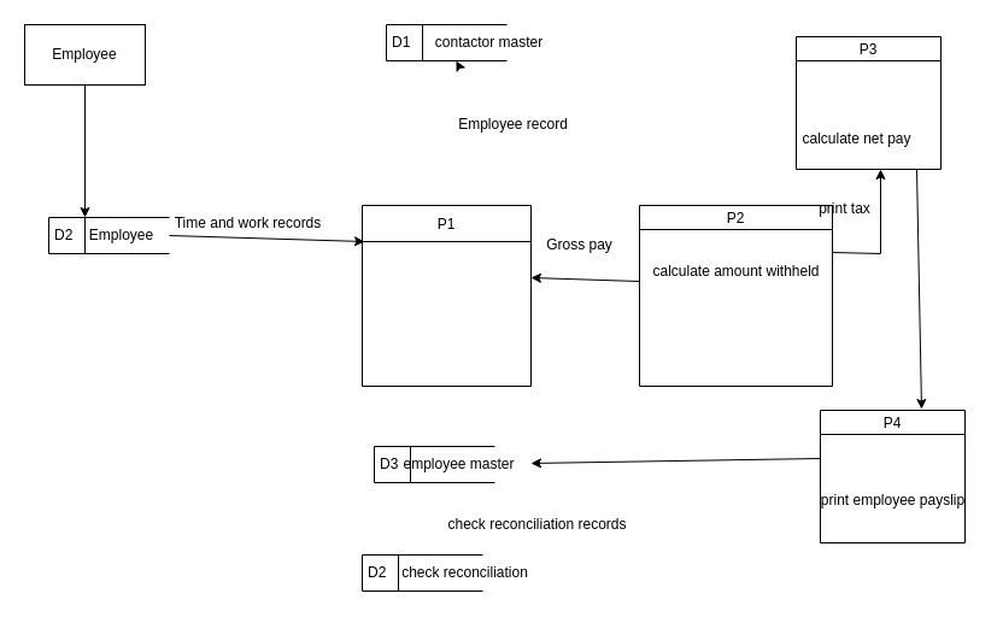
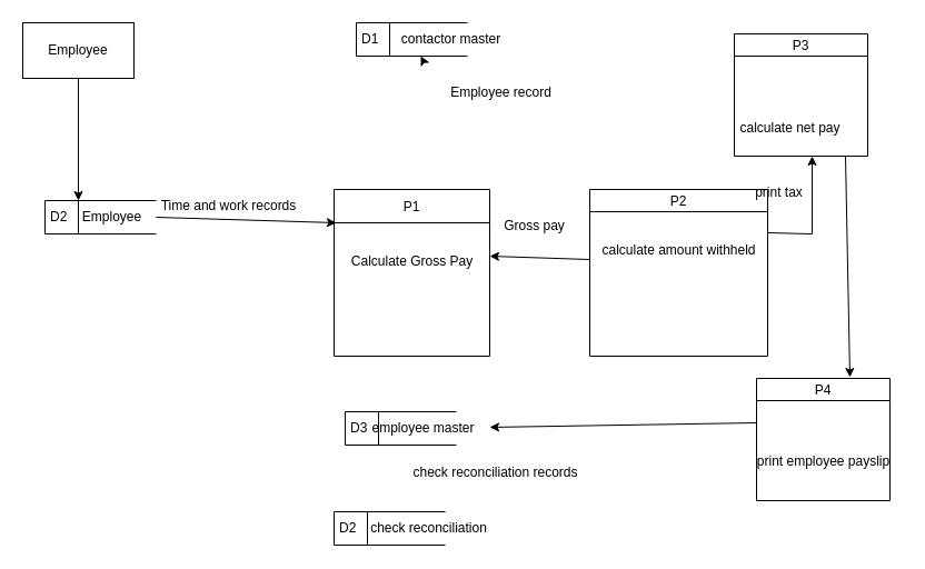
  <mxCell id="0" />
  <mxCell id="1" parent="0" />
  <mxCell id="2" value="Employee" style="html=1;dashed=0;whiteSpace=wrap;" vertex="1" parent="1"><mxGeometry x="20" y="20" width="100" height="50" as="geometry" /></mxCell>
  <mxCell id="3" value="D1" style="html=1;dashed=0;whiteSpace=wrap;shape=mxgraph.dfd.dataStoreID;align=left;spacingLeft=3;points=[[0,0],[0.5,0],[1,0],[0,0.5],[1,0.5],[0,1],[0.5,1],[1,1]];" vertex="1" parent="1"><mxGeometry x="320" y="20" width="100" height="30" as="geometry" /></mxCell>
  <mxCell id="4" value="P1" style="swimlane;fontStyle=0;childLayout=stackLayout;horizontal=1;startSize=30;fillColor=#ffffff;horizontalStack=0;resizeParent=1;resizeParentMax=0;resizeLast=0;collapsible=0;marginBottom=0;swimlaneFillColor=#ffffff;" vertex="1" parent="1"><mxGeometry x="300" y="170" width="140" height="150" as="geometry" /></mxCell>
  <mxCell id="5" value="P2" style="swimlane;fontStyle=0;childLayout=stackLayout;horizontal=1;startSize=20;fillColor=#ffffff;horizontalStack=0;resizeParent=1;resizeParentMax=0;resizeLast=0;collapsible=0;marginBottom=0;swimlaneFillColor=#ffffff;" vertex="1" parent="1"><mxGeometry x="530" y="170" width="160" height="150" as="geometry" /></mxCell>
  <mxCell id="6" value="P3" style="swimlane;fontStyle=0;childLayout=stackLayout;horizontal=1;startSize=20;fillColor=#ffffff;horizontalStack=0;resizeParent=1;resizeParentMax=0;resizeLast=0;collapsible=0;marginBottom=0;swimlaneFillColor=#ffffff;" vertex="1" parent="1"><mxGeometry x="660" y="30" width="120" height="110" as="geometry" /></mxCell>
  <mxCell id="7" value="P4" style="swimlane;fontStyle=0;childLayout=stackLayout;horizontal=1;startSize=20;fillColor=#ffffff;horizontalStack=0;resizeParent=1;resizeParentMax=0;resizeLast=0;collapsible=0;marginBottom=0;swimlaneFillColor=#ffffff;" vertex="1" parent="1"><mxGeometry x="680" y="340" width="120" height="110" as="geometry" /></mxCell>
+ <mxCell id="8" value="Calculate Gross Pay" style="text;html=1;align=center;verticalAlign=middle;resizable=0;points=[];autosize=1;strokeColor=none;fillColor=none;" vertex="1" parent="1"><mxGeometry x="320" y="220" width="100" height="30" as="geometry" /></mxCell>
  <mxCell id="9" value="calculate amount withheld" style="text;html=1;align=center;verticalAlign=middle;resizable=0;points=[];autosize=1;strokeColor=none;fillColor=none;" vertex="1" parent="1"><mxGeometry x="530" y="210" width="160" height="30" as="geometry" /></mxCell>
  <mxCell id="10" value="contactor master" style="text;html=1;align=center;verticalAlign=middle;resizable=0;points=[];autosize=1;strokeColor=none;fillColor=none;" vertex="1" parent="1"><mxGeometry x="350" y="20" width="110" height="30" as="geometry" /></mxCell>
  <mxCell id="11" value="D2" style="html=1;dashed=0;whiteSpace=wrap;shape=mxgraph.dfd.dataStoreID;align=left;spacingLeft=3;points=[[0,0],[0.5,0],[1,0],[0,0.5],[1,0.5],[0,1],[0.5,1],[1,1]];" vertex="1" parent="1"><mxGeometry x="300" y="460" width="100" height="30" as="geometry" /></mxCell>
  <mxCell id="12" value="check reconciliation" style="text;html=1;align=center;verticalAlign=middle;resizable=0;points=[];autosize=1;strokeColor=none;fillColor=none;" vertex="1" parent="1"><mxGeometry x="320" y="460" width="130" height="30" as="geometry" /></mxCell>
  <mxCell id="13" value="calculate net pay" style="text;html=1;align=center;verticalAlign=middle;resizable=0;points=[];autosize=1;strokeColor=none;fillColor=none;" vertex="1" parent="1"><mxGeometry x="650" y="100" width="120" height="30" as="geometry" /></mxCell>
  <mxCell id="14" value="print employee payslip" style="text;html=1;align=center;verticalAlign=middle;resizable=0;points=[];autosize=1;strokeColor=none;fillColor=none;" vertex="1" parent="1"><mxGeometry x="670" y="400" width="140" height="30" as="geometry" /></mxCell>
  <mxCell id="15" value="D2" style="html=1;dashed=0;whiteSpace=wrap;shape=mxgraph.dfd.dataStoreID;align=left;spacingLeft=3;points=[[0,0],[0.5,0],[1,0],[0,0.5],[1,0.5],[0,1],[0.5,1],[1,1]];" vertex="1" parent="1"><mxGeometry x="40" y="180" width="100" height="30" as="geometry" /></mxCell>
  <mxCell id="16" value="Time and work records" style="text;html=1;align=center;verticalAlign=middle;resizable=0;points=[];autosize=1;strokeColor=none;fillColor=none;" vertex="1" parent="1"><mxGeometry x="130" y="170" width="150" height="30" as="geometry" /></mxCell>
  <mxCell id="17" value="" style="endArrow=classic;html=1;rounded=0;exitX=1;exitY=0.5;exitDx=0;exitDy=0;entryX=0.014;entryY=0.2;entryDx=0;entryDy=0;entryPerimeter=0;" edge="1" parent="1" source="15" target="4"><mxGeometry width="50" height="50" relative="1" as="geometry"><mxPoint x="170" y="290" as="sourcePoint" /><mxPoint x="220" y="240" as="targetPoint" /></mxGeometry></mxCell>
  <mxCell id="18" value="Employee" style="text;html=1;align=center;verticalAlign=middle;resizable=0;points=[];autosize=1;strokeColor=none;fillColor=none;" vertex="1" parent="1"><mxGeometry x="60" y="180" width="80" height="30" as="geometry" /></mxCell>
  <mxCell id="19" value="" style="endArrow=classic;html=1;rounded=0;entryX=0.7;entryY=-0.009;entryDx=0;entryDy=0;entryPerimeter=0;" edge="1" parent="1" target="7"><mxGeometry width="50" height="50" relative="1" as="geometry"><mxPoint x="760" y="140" as="sourcePoint" /><mxPoint x="790" y="220" as="targetPoint" /></mxGeometry></mxCell>
  <mxCell id="20" value="" style="endArrow=classic;html=1;rounded=0;exitX=0.5;exitY=1;exitDx=0;exitDy=0;entryX=0.125;entryY=0;entryDx=0;entryDy=0;entryPerimeter=0;" edge="1" parent="1" source="2" target="18"><mxGeometry width="50" height="50" relative="1" as="geometry"><mxPoint x="0" y="420" as="sourcePoint" /><mxPoint x="50" y="370" as="targetPoint" /></mxGeometry></mxCell>
  <mxCell id="21" value="" style="endArrow=classic;html=1;rounded=0;exitX=0.273;exitY=1.133;exitDx=0;exitDy=0;exitPerimeter=0;" edge="1" parent="1" source="10" target="3"><mxGeometry width="50" height="50" relative="1" as="geometry"><mxPoint x="360" y="280" as="sourcePoint" /><mxPoint x="410" y="230" as="targetPoint" /></mxGeometry></mxCell>
  <mxCell id="22" value="" style="endArrow=classic;html=1;rounded=0;exitX=0;exitY=0.767;exitDx=0;exitDy=0;exitPerimeter=0;" edge="1" parent="1" source="9"><mxGeometry width="50" height="50" relative="1" as="geometry"><mxPoint x="360" y="280" as="sourcePoint" /><mxPoint x="440" y="230" as="targetPoint" /></mxGeometry></mxCell>
  <mxCell id="23" value="Gross pay" style="text;html=1;align=center;verticalAlign=middle;resizable=0;points=[];autosize=1;strokeColor=none;fillColor=none;" vertex="1" parent="1"><mxGeometry x="440" y="188" width="80" height="30" as="geometry" /></mxCell>
  <mxCell id="24" value="" style="endArrow=classic;html=1;rounded=0;exitX=1;exitY=-0.033;exitDx=0;exitDy=0;exitPerimeter=0;" edge="1" parent="1" source="9"><mxGeometry width="50" height="50" relative="1" as="geometry"><mxPoint x="360" y="280" as="sourcePoint" /><mxPoint x="730" y="140" as="targetPoint" /><Array as="points"><mxPoint x="730" y="210" /></Array></mxGeometry></mxCell>
  <mxCell id="25" value="print tax" style="text;html=1;align=center;verticalAlign=middle;resizable=0;points=[];autosize=1;strokeColor=none;fillColor=none;" vertex="1" parent="1"><mxGeometry x="655" y="158" width="90" height="30" as="geometry" /></mxCell>
- <mxCell id="26" value="Employee record" style="text;html=1;align=center;verticalAlign=middle;resizable=0;points=[];autosize=1;strokeColor=none;fillColor=none;" vertex="1" parent="1"><mxGeometry x="370" y="88" width="110" height="30" as="geometry" /></mxCell>
+ <mxCell id="26" value="Employee record" style="text;html=1;align=center;verticalAlign=middle;resizable=0;points=[];autosize=1;strokeColor=none;fillColor=none;" vertex="1" parent="1"><mxGeometry x="395" y="68" width="110" height="30" as="geometry" /></mxCell>
  <mxCell id="27" value="D3" style="html=1;dashed=0;whiteSpace=wrap;shape=mxgraph.dfd.dataStoreID;align=left;spacingLeft=3;points=[[0,0],[0.5,0],[1,0],[0,0.5],[1,0.5],[0,1],[0.5,1],[1,1]];" vertex="1" parent="1"><mxGeometry x="310" y="370" width="100" height="30" as="geometry" /></mxCell>
  <mxCell id="28" value="employee master" style="text;html=1;align=center;verticalAlign=middle;resizable=0;points=[];autosize=1;strokeColor=none;fillColor=none;" vertex="1" parent="1"><mxGeometry x="320" y="370" width="120" height="30" as="geometry" /></mxCell>
  <mxCell id="29" value="" style="endArrow=classic;html=1;rounded=0;" edge="1" parent="1" target="28"><mxGeometry width="50" height="50" relative="1" as="geometry"><mxPoint x="680" y="380" as="sourcePoint" /><mxPoint x="410" y="230" as="targetPoint" /></mxGeometry></mxCell>
- <mxCell id="30" value="check reconciliation records" style="text;html=1;align=center;verticalAlign=middle;resizable=0;points=[];autosize=1;strokeColor=none;fillColor=none;" vertex="1" parent="1"><mxGeometry x="360" y="420" width="170" height="30" as="geometry" /></mxCell>
+ <mxCell id="30" value="check reconciliation records" style="text;html=1;align=center;verticalAlign=middle;resizable=0;points=[];autosize=1;strokeColor=none;fillColor=none;" vertex="1" parent="1"><mxGeometry x="360" y="410" width="170" height="30" as="geometry" /></mxCell>
